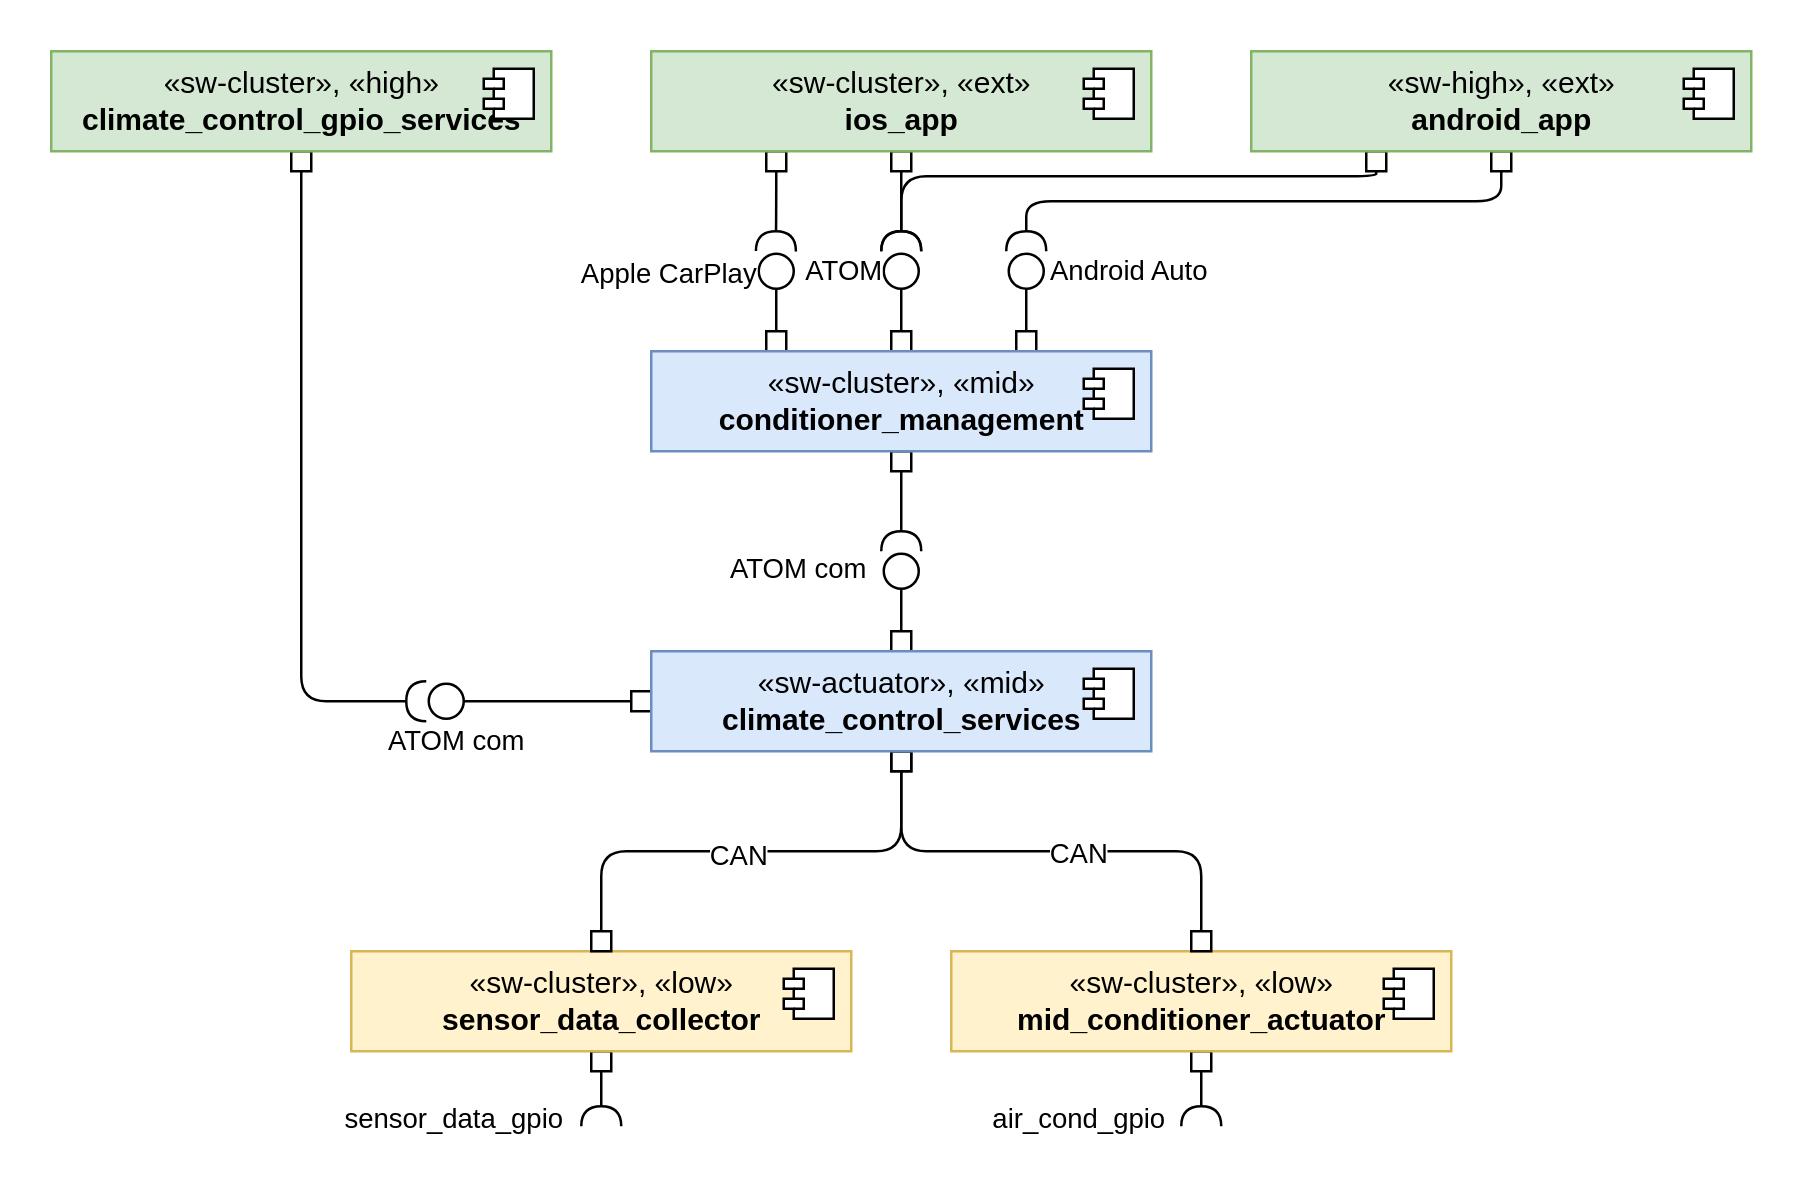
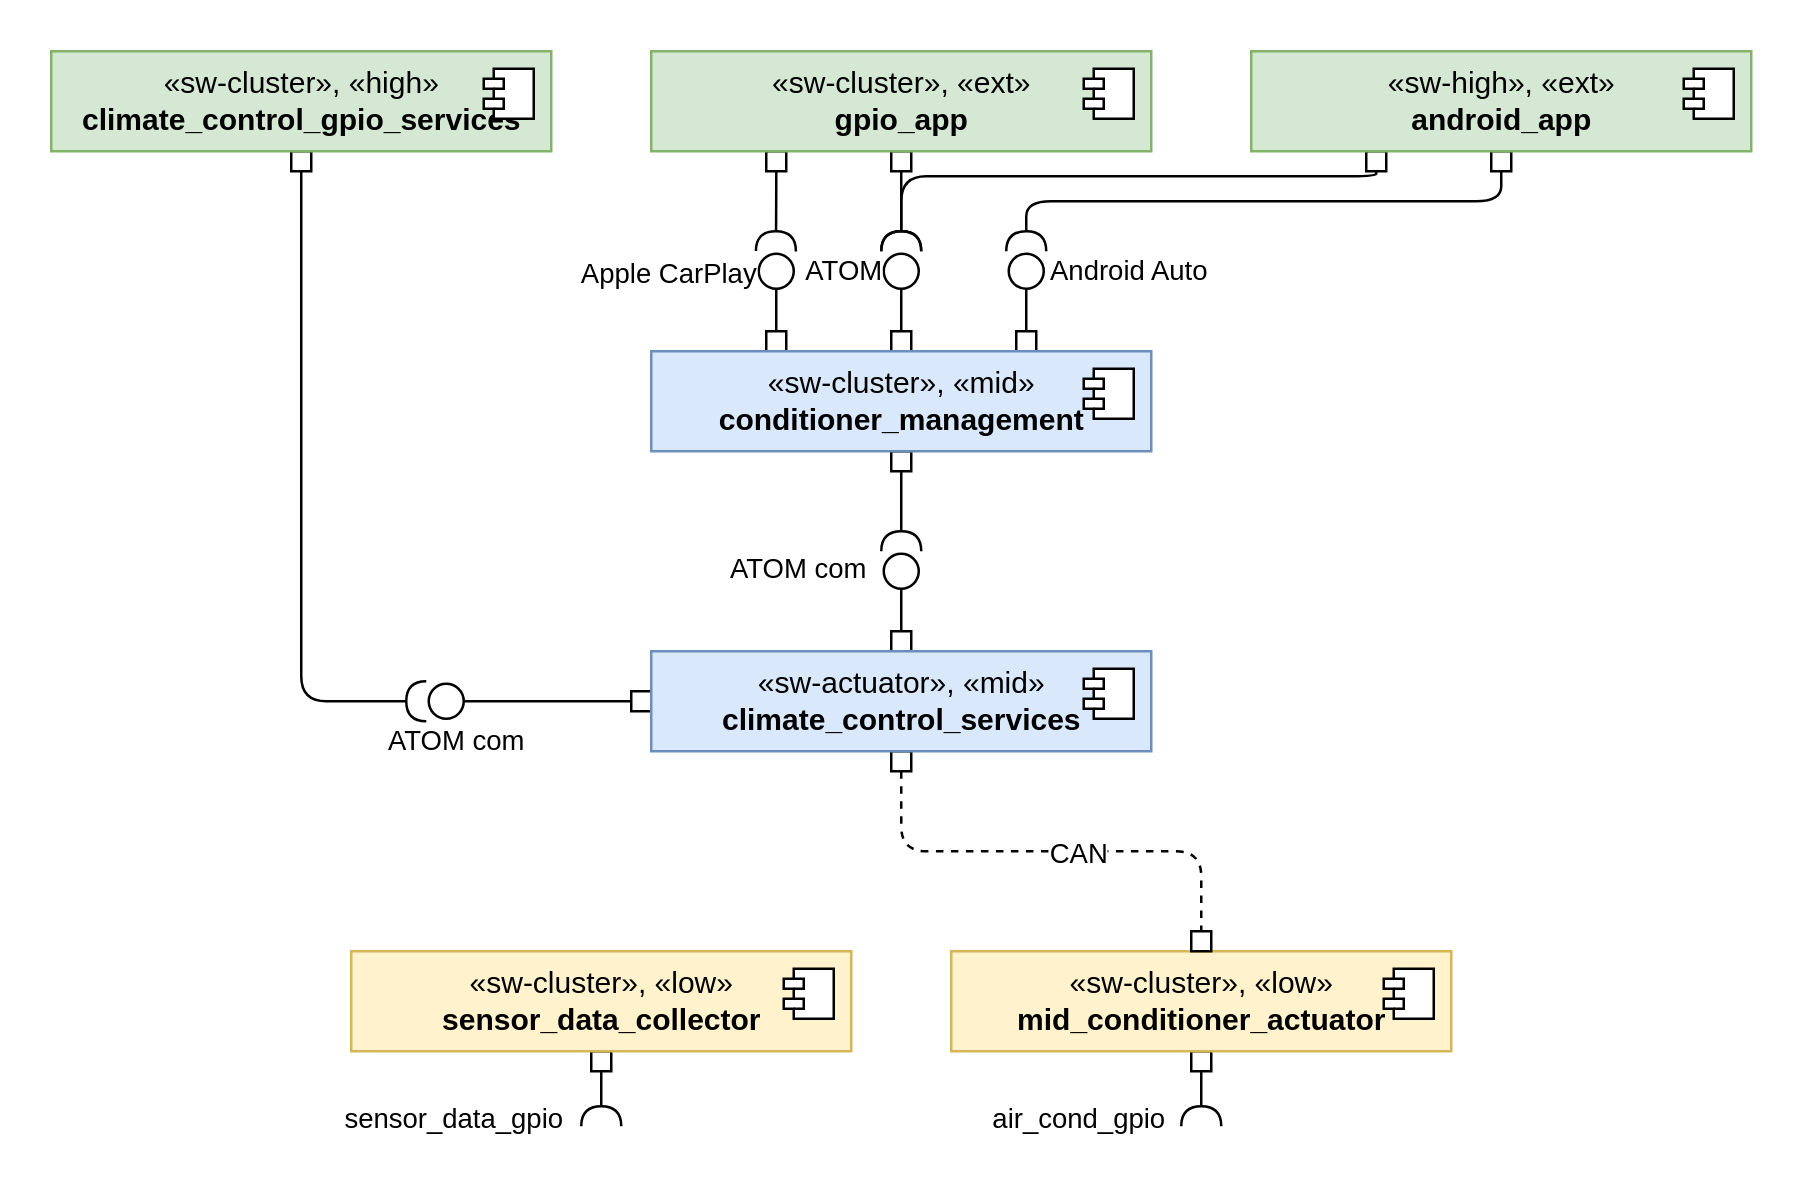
  <mxCell id="0" />
  <mxCell id="1" parent="0" />
  <mxCell id="2" style="edgeStyle=orthogonalEdgeStyle;html=1;startArrow=box;startFill=0;endArrow=halfCircle;endFill=0;" parent="1" source="4" edge="1"><mxGeometry relative="1" as="geometry"><mxPoint x="240" y="450" as="targetPoint" /></mxGeometry></mxCell>
  <mxCell id="3" value="sensor_data_gpio" style="edgeLabel;html=1;align=center;verticalAlign=middle;resizable=0;points=[];" parent="2" vertex="1" connectable="0"><mxGeometry x="0.8" y="6" relative="1" as="geometry"><mxPoint x="-66" as="offset" /></mxGeometry></mxCell>
  <mxCell id="4" value="«sw-cluster», «low»&lt;br&gt;&lt;b&gt;sensor_data_collector&lt;/b&gt;" style="html=1;dropTarget=0;fillColor=#fff2cc;strokeColor=#d6b656;" parent="1" vertex="1"><mxGeometry x="140" y="380" width="200" height="40" as="geometry" /></mxCell>
  <mxCell id="5" value="" style="shape=module;jettyWidth=8;jettyHeight=4;" parent="4" vertex="1"><mxGeometry x="1" width="20" height="20" relative="1" as="geometry"><mxPoint x="-27" y="7" as="offset" /></mxGeometry></mxCell>
  <mxCell id="6" style="edgeStyle=orthogonalEdgeStyle;html=1;startArrow=box;startFill=0;endArrow=circle;endFill=0;exitX=0;exitY=0.5;exitDx=0;exitDy=0;" parent="1" source="38" edge="1"><mxGeometry relative="1" as="geometry"><mxPoint x="170" y="280" as="targetPoint" /></mxGeometry></mxCell>
  <mxCell id="7" value="ATOM com" style="edgeLabel;html=1;align=center;verticalAlign=middle;resizable=0;points=[];" parent="6" vertex="1" connectable="0"><mxGeometry x="0.746" y="-1" relative="1" as="geometry"><mxPoint y="16" as="offset" /></mxGeometry></mxCell>
  <mxCell id="8" style="edgeStyle=orthogonalEdgeStyle;html=1;exitX=0.25;exitY=0;exitDx=0;exitDy=0;startArrow=box;startFill=0;endArrow=circle;endFill=0;labelPosition=left;verticalLabelPosition=middle;align=right;verticalAlign=middle;" parent="1" source="15" edge="1"><mxGeometry relative="1" as="geometry"><mxPoint x="310" y="100" as="targetPoint" /></mxGeometry></mxCell>
  <mxCell id="9" value="Apple CarPlay" style="edgeLabel;html=1;align=center;verticalAlign=middle;resizable=0;points=[];" parent="8" vertex="1" connectable="0"><mxGeometry x="0.66" y="-3" relative="1" as="geometry"><mxPoint x="-47" y="2" as="offset" /></mxGeometry></mxCell>
  <mxCell id="10" style="edgeStyle=orthogonalEdgeStyle;html=1;startArrow=box;startFill=0;endArrow=circle;endFill=0;" parent="1" source="15" edge="1"><mxGeometry relative="1" as="geometry"><mxPoint x="360" y="100" as="targetPoint" /></mxGeometry></mxCell>
  <mxCell id="11" value="ATOM" style="edgeLabel;html=1;align=center;verticalAlign=middle;resizable=0;points=[];" parent="10" vertex="1" connectable="0"><mxGeometry x="0.6" y="-1" relative="1" as="geometry"><mxPoint x="-25" y="-1" as="offset" /></mxGeometry></mxCell>
  <mxCell id="12" style="edgeStyle=orthogonalEdgeStyle;html=1;exitX=0.75;exitY=0;exitDx=0;exitDy=0;startArrow=box;startFill=0;endArrow=circle;endFill=0;" parent="1" source="15" edge="1"><mxGeometry relative="1" as="geometry"><mxPoint x="410" y="100" as="targetPoint" /></mxGeometry></mxCell>
  <mxCell id="13" value="Android Auto" style="edgeLabel;html=1;align=center;verticalAlign=middle;resizable=0;points=[];" parent="12" vertex="1" connectable="0"><mxGeometry x="0.64" y="4" relative="1" as="geometry"><mxPoint x="44" as="offset" /></mxGeometry></mxCell>
  <mxCell id="14" style="edgeStyle=orthogonalEdgeStyle;html=1;exitX=0.5;exitY=1;exitDx=0;exitDy=0;startArrow=box;startFill=0;endArrow=halfCircle;endFill=0;" parent="1" source="15" edge="1"><mxGeometry relative="1" as="geometry"><mxPoint x="360" y="220" as="targetPoint" /></mxGeometry></mxCell>
  <mxCell id="15" value="«sw-cluster», «mid»&lt;br&gt;&lt;b&gt;conditioner_management&lt;/b&gt;" style="html=1;dropTarget=0;fillColor=#dae8fc;strokeColor=#6c8ebf;" parent="1" vertex="1"><mxGeometry x="260" y="140" width="200" height="40" as="geometry" /></mxCell>
  <mxCell id="16" value="" style="shape=module;jettyWidth=8;jettyHeight=4;" parent="15" vertex="1"><mxGeometry x="1" width="20" height="20" relative="1" as="geometry"><mxPoint x="-27" y="7" as="offset" /></mxGeometry></mxCell>
  <mxCell id="17" style="edgeStyle=orthogonalEdgeStyle;html=1;startArrow=box;startFill=0;endArrow=halfCircle;endFill=0;exitX=0.5;exitY=1;exitDx=0;exitDy=0;" parent="1" source="18" edge="1"><mxGeometry relative="1" as="geometry"><mxPoint x="170" y="280" as="targetPoint" /><mxPoint x="120.966" y="58" as="sourcePoint" /><Array as="points"><mxPoint x="120" y="280" /></Array></mxGeometry></mxCell>
  <mxCell id="18" value="«sw-cluster», «high»&lt;br&gt;&lt;b&gt;climate_control_gpio_services&lt;/b&gt;" style="html=1;dropTarget=0;fillColor=#d5e8d4;strokeColor=#82b366;" parent="1" vertex="1"><mxGeometry x="20" y="20" width="200" height="40" as="geometry" /></mxCell>
  <mxCell id="19" value="" style="shape=module;jettyWidth=8;jettyHeight=4;" parent="18" vertex="1"><mxGeometry x="1" width="20" height="20" relative="1" as="geometry"><mxPoint x="-27" y="7" as="offset" /></mxGeometry></mxCell>
  <mxCell id="20" style="edgeStyle=orthogonalEdgeStyle;html=1;startArrow=box;startFill=0;endArrow=halfCircle;endFill=0;" parent="1" source="22" edge="1"><mxGeometry relative="1" as="geometry"><mxPoint x="480" y="450" as="targetPoint" /></mxGeometry></mxCell>
  <mxCell id="21" value="air_cond_gpio" style="edgeLabel;html=1;align=center;verticalAlign=middle;resizable=0;points=[];" parent="20" vertex="1" connectable="0"><mxGeometry x="0.8" y="7" relative="1" as="geometry"><mxPoint x="-57" as="offset" /></mxGeometry></mxCell>
  <mxCell id="22" value="«sw-cluster», «low»&lt;br&gt;&lt;b&gt;mid_conditioner_actuator&lt;/b&gt;" style="html=1;dropTarget=0;fillColor=#fff2cc;strokeColor=#d6b656;" parent="1" vertex="1"><mxGeometry x="380" y="380" width="200" height="40" as="geometry" /></mxCell>
  <mxCell id="23" value="" style="shape=module;jettyWidth=8;jettyHeight=4;" parent="22" vertex="1"><mxGeometry x="1" width="20" height="20" relative="1" as="geometry"><mxPoint x="-27" y="7" as="offset" /></mxGeometry></mxCell>
  <mxCell id="24" style="edgeStyle=orthogonalEdgeStyle;html=1;exitX=0.25;exitY=1;exitDx=0;exitDy=0;startArrow=box;startFill=0;endArrow=halfCircle;endFill=0;" parent="1" source="26" edge="1"><mxGeometry relative="1" as="geometry"><mxPoint x="309.857" y="100" as="targetPoint" /></mxGeometry></mxCell>
  <mxCell id="25" style="edgeStyle=orthogonalEdgeStyle;html=1;startArrow=box;startFill=0;endArrow=halfCircle;endFill=0;" parent="1" source="26" edge="1"><mxGeometry relative="1" as="geometry"><mxPoint x="360" y="100" as="targetPoint" /></mxGeometry></mxCell>
- <mxCell id="26" value="«sw-cluster», «ext»&lt;br&gt;&lt;b&gt;ios_app&lt;/b&gt;" style="html=1;dropTarget=0;fillColor=#d5e8d4;strokeColor=#82b366;" parent="1" vertex="1"><mxGeometry x="260" y="20" width="200" height="40" as="geometry" /></mxCell>
+ <mxCell id="26" value="«sw-cluster», «ext»&lt;br&gt;&lt;b&gt;gpio_app&lt;/b&gt;" style="html=1;dropTarget=0;fillColor=#d5e8d4;strokeColor=#82b366;" parent="1" vertex="1"><mxGeometry x="260" y="20" width="200" height="40" as="geometry" /></mxCell>
  <mxCell id="27" value="" style="shape=module;jettyWidth=8;jettyHeight=4;" parent="26" vertex="1"><mxGeometry x="1" width="20" height="20" relative="1" as="geometry"><mxPoint x="-27" y="7" as="offset" /></mxGeometry></mxCell>
  <mxCell id="28" style="edgeStyle=orthogonalEdgeStyle;html=1;exitX=0.25;exitY=1;exitDx=0;exitDy=0;startArrow=box;startFill=0;endArrow=halfCircle;endFill=0;" parent="1" source="30" edge="1"><mxGeometry relative="1" as="geometry"><mxPoint x="360" y="100" as="targetPoint" /><Array as="points"><mxPoint x="550" y="70" /><mxPoint x="360" y="70" /></Array></mxGeometry></mxCell>
  <mxCell id="29" style="edgeStyle=orthogonalEdgeStyle;html=1;exitX=0.5;exitY=1;exitDx=0;exitDy=0;startArrow=box;startFill=0;endArrow=halfCircle;endFill=0;" parent="1" source="30" edge="1"><mxGeometry relative="1" as="geometry"><mxPoint x="410" y="100" as="targetPoint" /><Array as="points"><mxPoint x="600" y="80" /><mxPoint x="410" y="80" /></Array></mxGeometry></mxCell>
  <mxCell id="30" value="«sw-high», «ext»&lt;br&gt;&lt;b&gt;android_app&lt;/b&gt;" style="html=1;dropTarget=0;fillColor=#d5e8d4;strokeColor=#82b366;" parent="1" vertex="1"><mxGeometry x="500" y="20" width="200" height="40" as="geometry" /></mxCell>
  <mxCell id="31" value="" style="shape=module;jettyWidth=8;jettyHeight=4;" parent="30" vertex="1"><mxGeometry x="1" width="20" height="20" relative="1" as="geometry"><mxPoint x="-27" y="7" as="offset" /></mxGeometry></mxCell>
  <mxCell id="32" style="edgeStyle=orthogonalEdgeStyle;html=1;exitX=0.5;exitY=0;exitDx=0;exitDy=0;startArrow=box;startFill=0;endArrow=circle;endFill=0;" parent="1" source="38" edge="1"><mxGeometry relative="1" as="geometry"><mxPoint x="360" y="220" as="targetPoint" /></mxGeometry></mxCell>
  <mxCell id="33" value="ATOM com&amp;nbsp;" style="edgeLabel;html=1;align=left;verticalAlign=middle;resizable=0;points=[];labelPosition=left;verticalLabelPosition=middle;" vertex="1" connectable="0" parent="32"><mxGeometry x="0.66" y="2" relative="1" as="geometry"><mxPoint x="-68" as="offset" /></mxGeometry></mxCell>
- <mxCell id="34" style="edgeStyle=orthogonalEdgeStyle;html=1;exitX=0.5;exitY=1;exitDx=0;exitDy=0;entryX=0.5;entryY=0;entryDx=0;entryDy=0;startArrow=box;startFill=0;endArrow=box;endFill=0;" parent="1" source="38" target="4" edge="1"><mxGeometry relative="1" as="geometry" /></mxCell>
- <mxCell id="35" value="CAN" style="edgeLabel;html=1;align=center;verticalAlign=middle;resizable=0;points=[];" parent="34" vertex="1" connectable="0"><mxGeometry x="0.059" y="1" relative="1" as="geometry"><mxPoint as="offset" /></mxGeometry></mxCell>
- <mxCell id="36" style="edgeStyle=orthogonalEdgeStyle;html=1;exitX=0.5;exitY=1;exitDx=0;exitDy=0;startArrow=box;startFill=0;endArrow=box;endFill=0;" parent="1" source="38" target="22" edge="1"><mxGeometry relative="1" as="geometry" /></mxCell>
+ <mxCell id="36" style="edgeStyle=orthogonalEdgeStyle;html=1;exitX=0.5;exitY=1;exitDx=0;exitDy=0;startArrow=box;startFill=0;endArrow=box;endFill=0;dashed=1;" parent="1" source="38" target="22" edge="1"><mxGeometry relative="1" as="geometry" /></mxCell>
  <mxCell id="37" value="CAN" style="edgeLabel;html=1;align=center;verticalAlign=middle;resizable=0;points=[];" parent="36" vertex="1" connectable="0"><mxGeometry x="0.096" relative="1" as="geometry"><mxPoint as="offset" /></mxGeometry></mxCell>
  <mxCell id="38" value="«sw-actuator», «mid»&lt;br&gt;&lt;b&gt;climate_control_services&lt;/b&gt;" style="html=1;dropTarget=0;fillColor=#dae8fc;strokeColor=#6c8ebf;" parent="1" vertex="1"><mxGeometry x="260" y="260" width="200" height="40" as="geometry" /></mxCell>
  <mxCell id="39" value="" style="shape=module;jettyWidth=8;jettyHeight=4;" parent="38" vertex="1"><mxGeometry x="1" width="20" height="20" relative="1" as="geometry"><mxPoint x="-27" y="7" as="offset" /></mxGeometry></mxCell>
